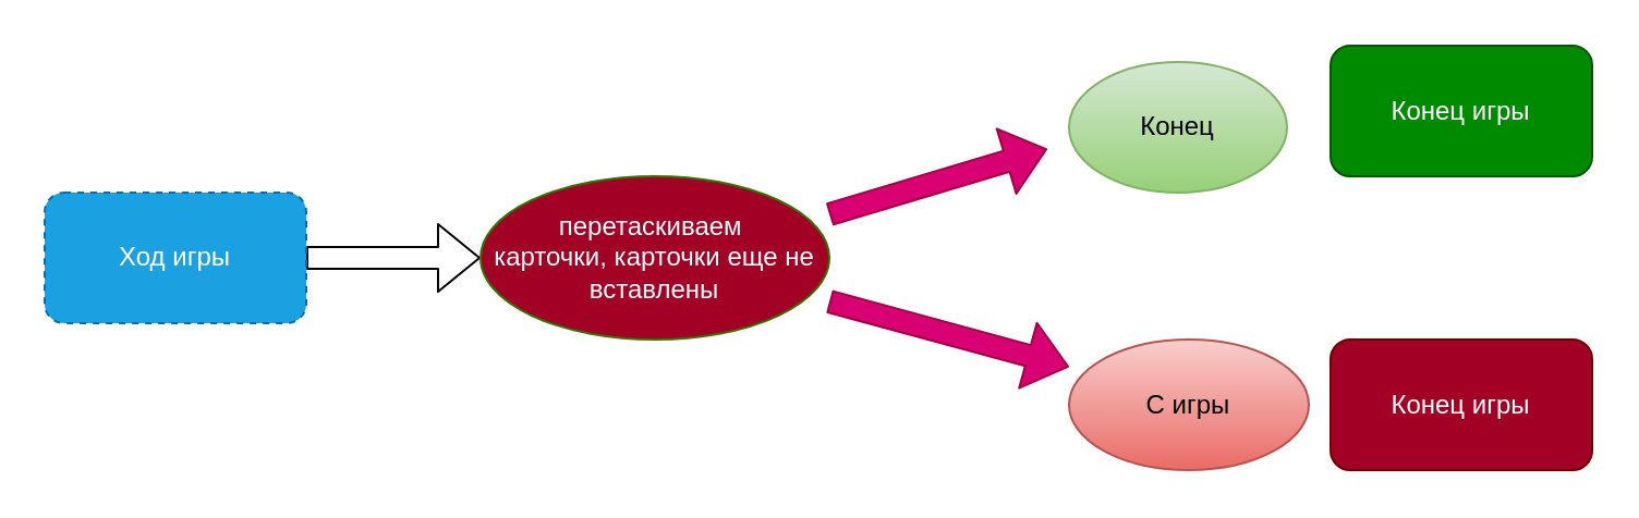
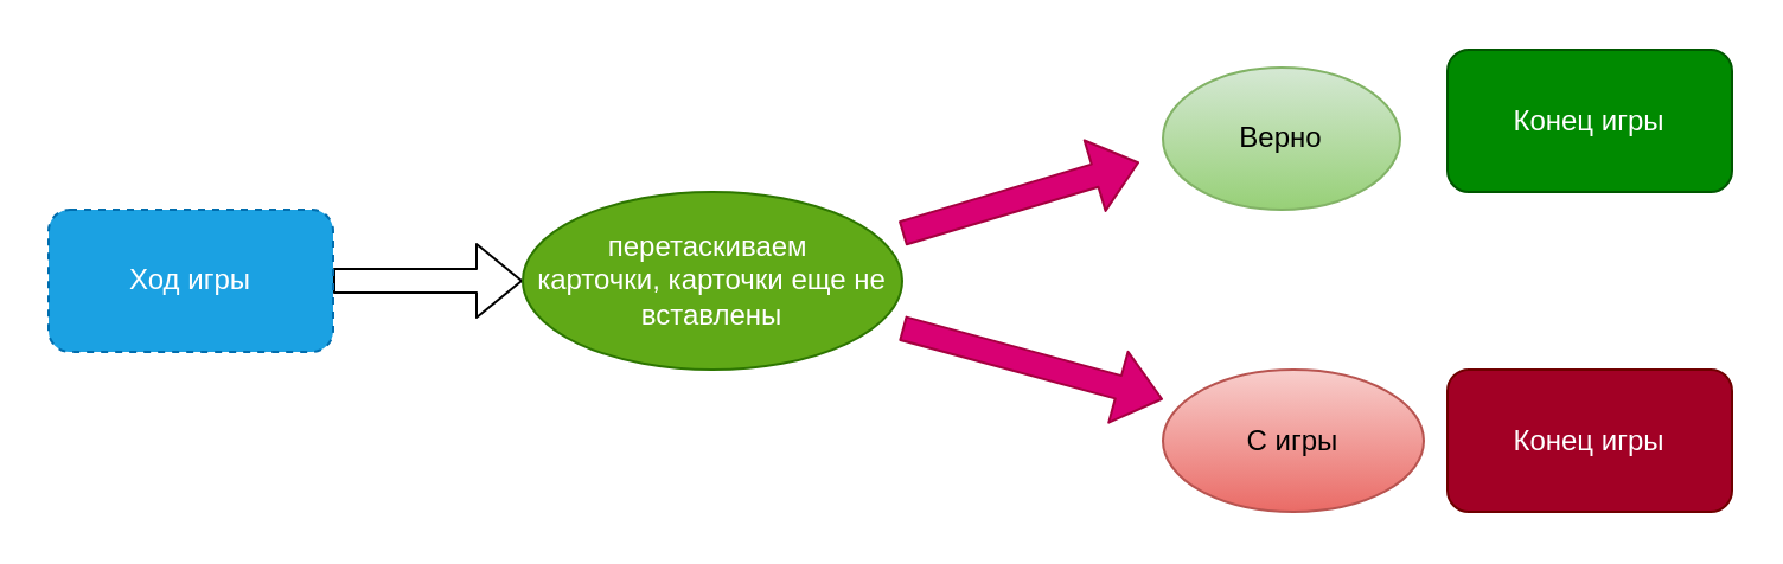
  <mxCell id="0" />
  <mxCell id="1" parent="0" />
  <mxCell id="2" value="" style="edgeStyle=none;shape=flexArrow;html=1;" parent="1" source="3" target="5" edge="1"><mxGeometry relative="1" as="geometry" /></mxCell>
  <mxCell id="3" value="Ход игры" style="rounded=1;whiteSpace=wrap;html=1;fillColor=#1ba1e2;fontColor=#ffffff;strokeColor=#006EAF;dashed=1;" parent="1" vertex="1"><mxGeometry x="20" y="88" width="120" height="60" as="geometry" /></mxCell>
  <mxCell id="4" value="Конец игры" style="rounded=1;whiteSpace=wrap;html=1;fillColor=#008a00;fontColor=#ffffff;strokeColor=#005700;" parent="1" vertex="1"><mxGeometry x="610" y="20.5" width="120" height="60" as="geometry" /></mxCell>
- <mxCell id="5" value="перетаскиваем&amp;nbsp;&lt;br&gt;карточки, карточки еще не вставлены" style="ellipse;whiteSpace=wrap;html=1;fillColor=#a20025;fontColor=#ffffff;strokeColor=#2D7600;" parent="1" vertex="1"><mxGeometry x="220" y="80.5" width="160" height="75" as="geometry" /></mxCell>
- <mxCell id="6" value="Конец&lt;br&gt;" style="ellipse;whiteSpace=wrap;html=1;fillColor=#d5e8d4;gradientColor=#97d077;strokeColor=#82b366;" parent="1" vertex="1"><mxGeometry x="490" y="28" width="100" height="60" as="geometry" /></mxCell>
+ <mxCell id="5" value="перетаскиваем&amp;nbsp;&lt;br&gt;карточки, карточки еще не вставлены" style="ellipse;whiteSpace=wrap;html=1;fillColor=#60a917;fontColor=#ffffff;strokeColor=#2D7600;" parent="1" vertex="1"><mxGeometry x="220" y="80.5" width="160" height="75" as="geometry" /></mxCell>
+ <mxCell id="6" value="Верно&lt;br&gt;" style="ellipse;whiteSpace=wrap;html=1;fillColor=#d5e8d4;gradientColor=#97d077;strokeColor=#82b366;" parent="1" vertex="1"><mxGeometry x="490" y="28" width="100" height="60" as="geometry" /></mxCell>
  <mxCell id="7" value="С игры" style="ellipse;whiteSpace=wrap;html=1;fillColor=#f8cecc;gradientColor=#ea6b66;strokeColor=#b85450;" parent="1" vertex="1"><mxGeometry x="490" y="155.5" width="110" height="60" as="geometry" /></mxCell>
  <mxCell id="8" value="" style="shape=flexArrow;endArrow=classic;html=1;fillColor=#d80073;strokeColor=#A50040;" parent="1" edge="1"><mxGeometry width="50" height="50" relative="1" as="geometry"><mxPoint x="380" y="98" as="sourcePoint" /><mxPoint x="480" as="targetPoint" y="68" /></mxGeometry></mxCell>
  <mxCell id="9" value="" style="shape=flexArrow;endArrow=classic;html=1;fillColor=#d80073;strokeColor=#A50040;" parent="1" edge="1"><mxGeometry width="50" height="50" relative="1" as="geometry"><mxPoint x="380" y="138" as="sourcePoint" /><mxPoint x="490" y="168" as="targetPoint" /></mxGeometry></mxCell>
  <mxCell id="10" value="Конец игры" style="rounded=1;whiteSpace=wrap;html=1;fillColor=#a20025;fontColor=#ffffff;strokeColor=#6F0000;" vertex="1" parent="1"><mxGeometry x="610" y="155.5" width="120" height="60" as="geometry" /></mxCell>
